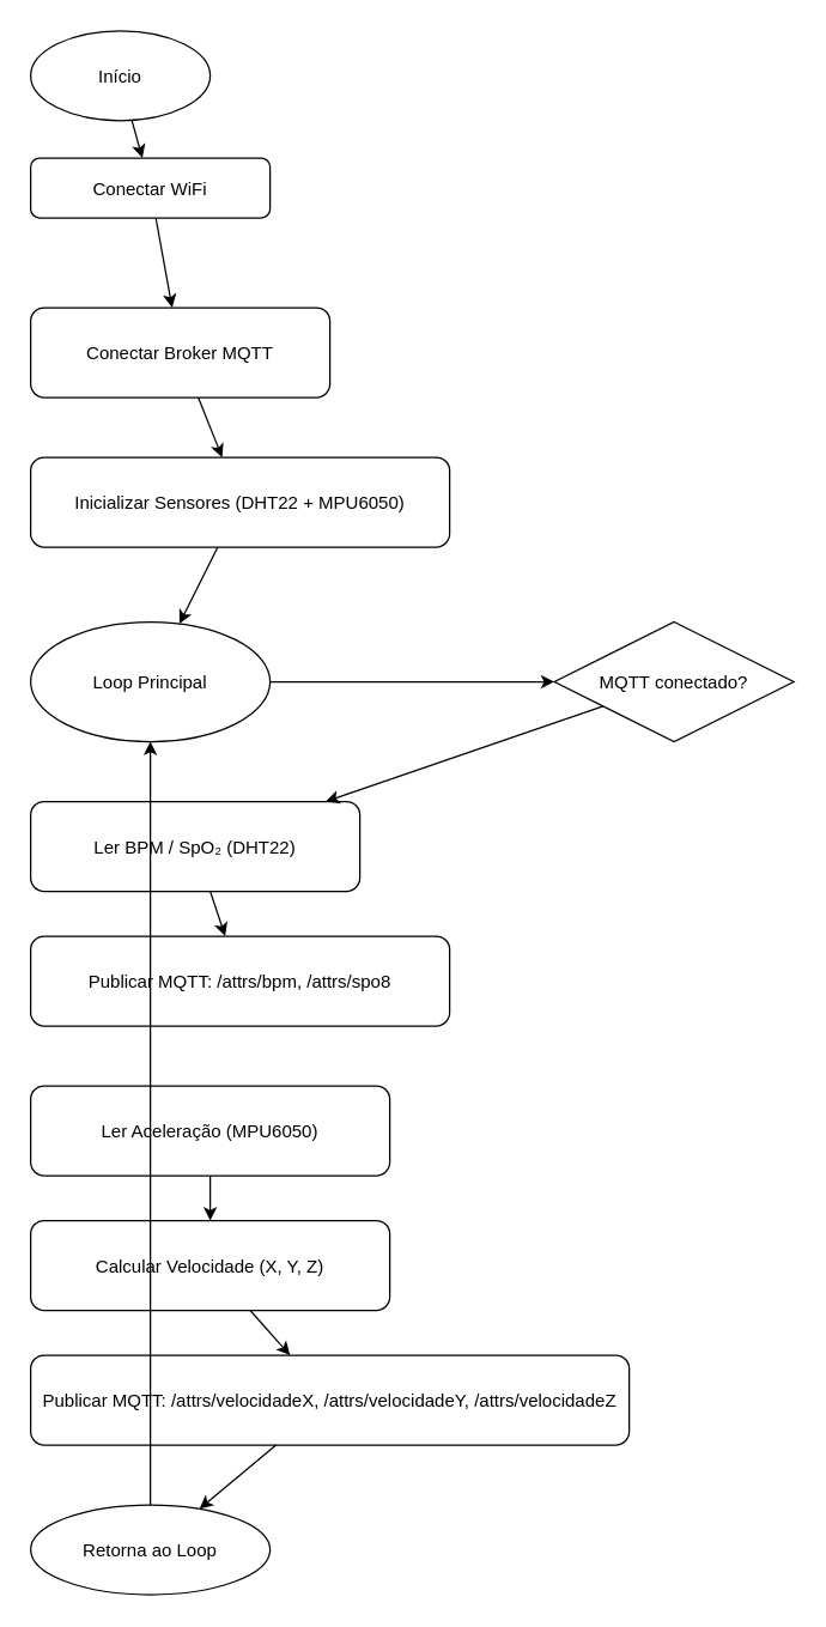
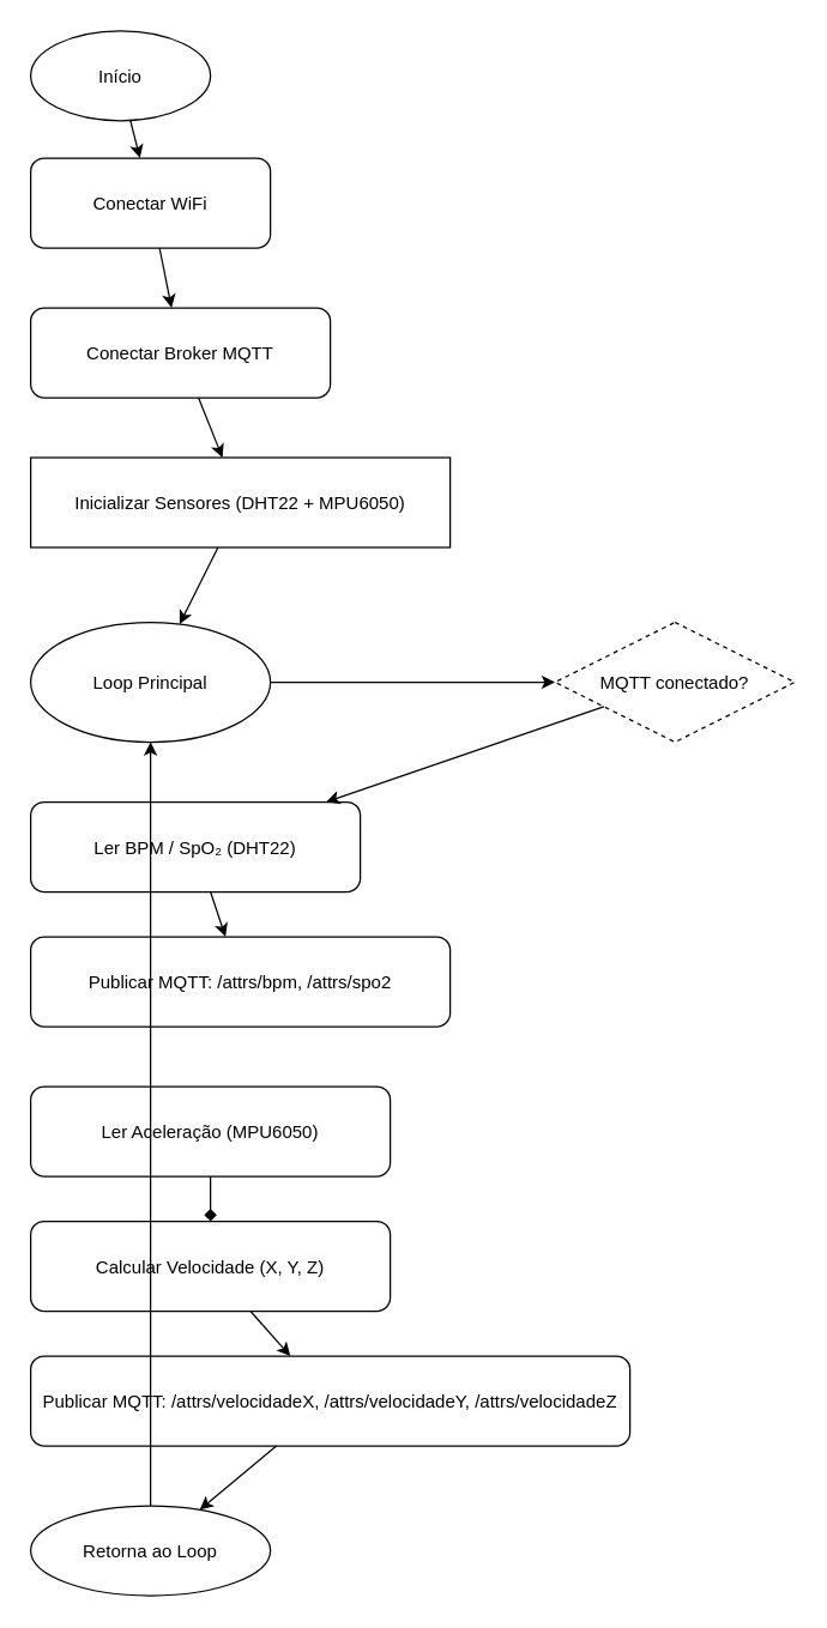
  <mxCell id="0" />
  <mxCell id="1" parent="0" />
  <mxCell id="2" value="Início" style="ellipse;fill=#d5e8d4;stroke=#82b366;" vertex="1" parent="1"><mxGeometry x="20" y="20" width="120" height="60" as="geometry" /></mxCell>
- <mxCell id="3" value="Conectar WiFi" style="rounded=1;fill=#dae8fc;stroke=#6c8ebf;" vertex="1" parent="1"><mxGeometry x="20" y="105" width="160" height="40" as="geometry" /></mxCell>
+ <mxCell id="3" value="Conectar WiFi" style="rounded=1;fill=#dae8fc;stroke=#6c8ebf;" vertex="1" parent="1"><mxGeometry x="20" y="105" width="160" height="60" as="geometry" /></mxCell>
  <mxCell id="4" value="Conectar Broker MQTT" style="rounded=1;fill=#dae8fc;stroke=#6c8ebf;" vertex="1" parent="1"><mxGeometry x="20" y="205" width="200" height="60" as="geometry" /></mxCell>
- <mxCell id="5" value="Inicializar Sensores (DHT22 + MPU6050)" style="rounded=1;fill=#fff2cc;stroke=#d6b656;" vertex="1" parent="1"><mxGeometry x="20" y="305" width="280" height="60" as="geometry" /></mxCell>
+ <mxCell id="5" value="Inicializar Sensores (DHT22 + MPU6050)" style="fill=#fff2cc;stroke=#d6b656;rounded=0;" vertex="1" parent="1"><mxGeometry x="20" y="305" width="280" height="60" as="geometry" /></mxCell>
  <mxCell id="6" value="Loop Principal" style="ellipse;fill=#f8cecc;stroke=#b85450;" vertex="1" parent="1"><mxGeometry x="20" y="415" width="160" height="80" as="geometry" /></mxCell>
- <mxCell id="7" value="MQTT conectado?" style="rhombus;fill=#ffe6cc;stroke=#d79b00;" vertex="1" parent="1"><mxGeometry x="370" y="415" width="160" height="80" as="geometry" /></mxCell>
+ <mxCell id="7" value="MQTT conectado?" style="rhombus;fill=#ffe6cc;stroke=#d79b00;dashed=1;" vertex="1" parent="1"><mxGeometry x="370" y="415" width="160" height="80" as="geometry" /></mxCell>
  <mxCell id="8" value="Ler BPM / SpO₂ (DHT22)" style="rounded=1;fill=#e1d5e7;stroke=#9673a6;" vertex="1" parent="1"><mxGeometry x="20" y="535" width="220" height="60" as="geometry" /></mxCell>
- <mxCell id="9" value="Publicar MQTT: /attrs/bpm, /attrs/spo8" style="rounded=1;fill=#e1d5e7;stroke=#9673a6;" vertex="1" parent="1"><mxGeometry x="20" y="625" width="280" height="60" as="geometry" /></mxCell>
+ <mxCell id="9" value="Publicar MQTT: /attrs/bpm, /attrs/spo2" style="rounded=1;fill=#e1d5e7;stroke=#9673a6;" vertex="1" parent="1"><mxGeometry x="20" y="625" width="280" height="60" as="geometry" /></mxCell>
  <mxCell id="10" value="Ler Aceleração (MPU6050)" style="rounded=1;fill=#f5f5f5;stroke=#666666;" vertex="1" parent="1"><mxGeometry x="20" y="725" width="240" height="60" as="geometry" /></mxCell>
  <mxCell id="11" value="Calcular Velocidade (X, Y, Z)" style="rounded=1;fill=#f5f5f5;stroke=#666666;" vertex="1" parent="1"><mxGeometry x="20" y="815" width="240" height="60" as="geometry" /></mxCell>
  <mxCell id="12" value="Publicar MQTT: /attrs/velocidadeX, /attrs/velocidadeY, /attrs/velocidadeZ" style="rounded=1;fill=#f5f5f5;stroke=#666666;" vertex="1" parent="1"><mxGeometry x="20" y="905" width="400" height="60" as="geometry" /></mxCell>
  <mxCell id="13" value="Retorna ao Loop" style="ellipse;fill=#d5e8d4;stroke=#82b366;" vertex="1" parent="1"><mxGeometry x="20" y="1005" width="160" height="60" as="geometry" /></mxCell>
  <mxCell id="14" edge="1" parent="1" source="2" target="3"><mxGeometry relative="1" as="geometry" /></mxCell>
  <mxCell id="15" edge="1" parent="1" source="3" target="4"><mxGeometry relative="1" as="geometry" /></mxCell>
  <mxCell id="16" edge="1" parent="1" source="4" target="5"><mxGeometry relative="1" as="geometry" /></mxCell>
  <mxCell id="17" edge="1" parent="1" source="5" target="6"><mxGeometry relative="1" as="geometry" /></mxCell>
  <mxCell id="18" edge="1" parent="1" source="6" target="7"><mxGeometry relative="1" as="geometry" /></mxCell>
  <mxCell id="19" edge="1" parent="1" source="7" target="8"><mxGeometry relative="1" as="geometry" /></mxCell>
  <mxCell id="20" edge="1" parent="1" source="8" target="9"><mxGeometry relative="1" as="geometry" /></mxCell>
- <mxCell id="21" edge="1" parent="1" source="10" target="11"><mxGeometry relative="1" as="geometry" /></mxCell>
+ <mxCell id="21" edge="1" parent="1" source="10" target="11" style="endArrow=diamond;"><mxGeometry relative="1" as="geometry" /></mxCell>
  <mxCell id="22" edge="1" parent="1" source="11" target="12"><mxGeometry relative="1" as="geometry" /></mxCell>
  <mxCell id="23" edge="1" parent="1" source="12" target="13"><mxGeometry relative="1" as="geometry" /></mxCell>
  <mxCell id="24" edge="1" parent="1" source="13" target="6"><mxGeometry relative="1" as="geometry" /></mxCell>
